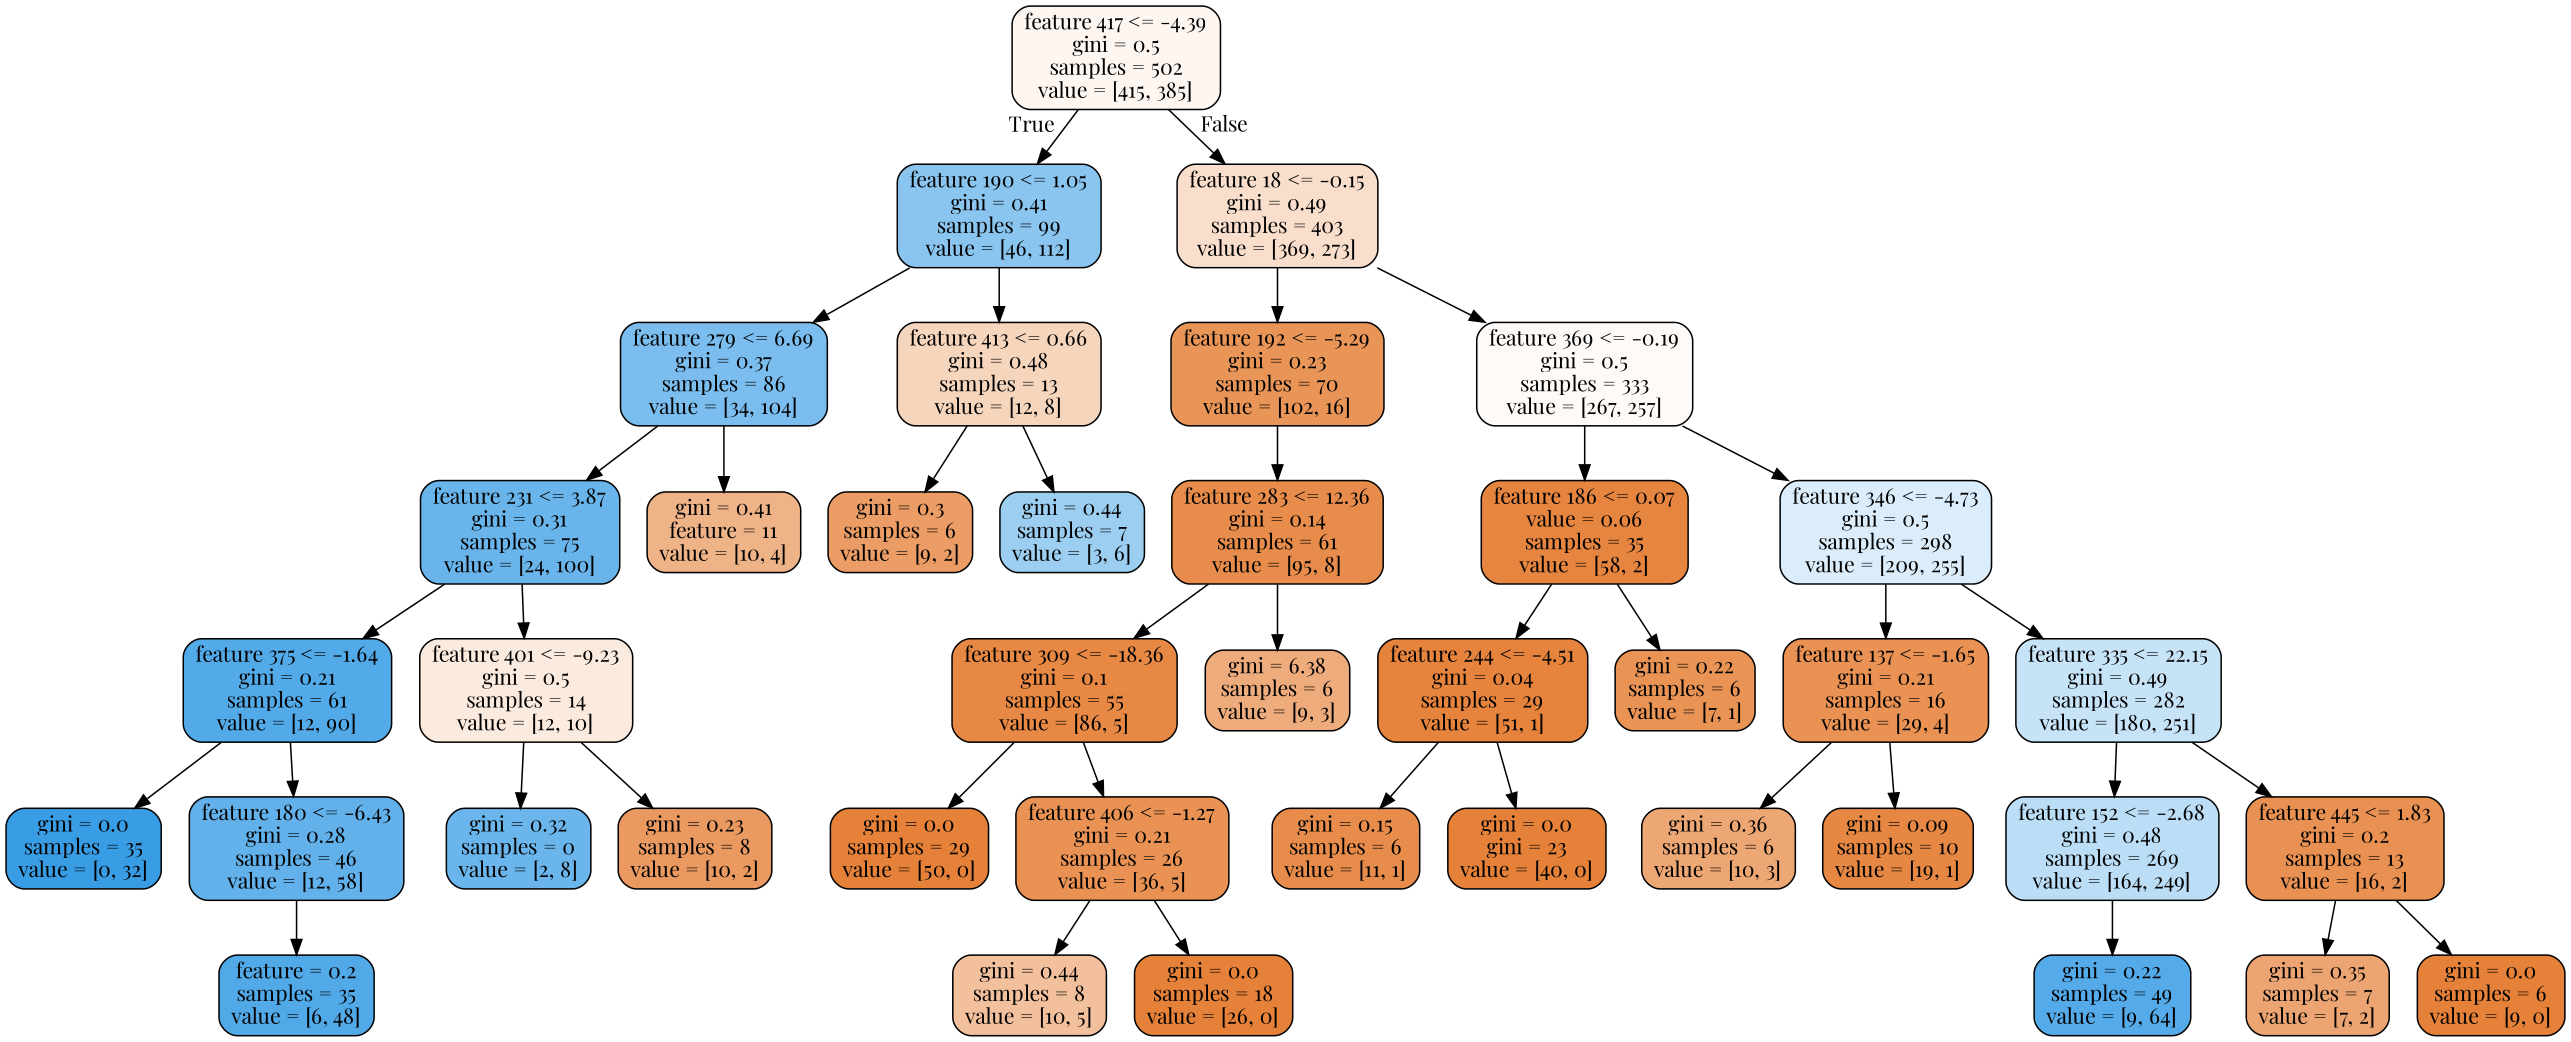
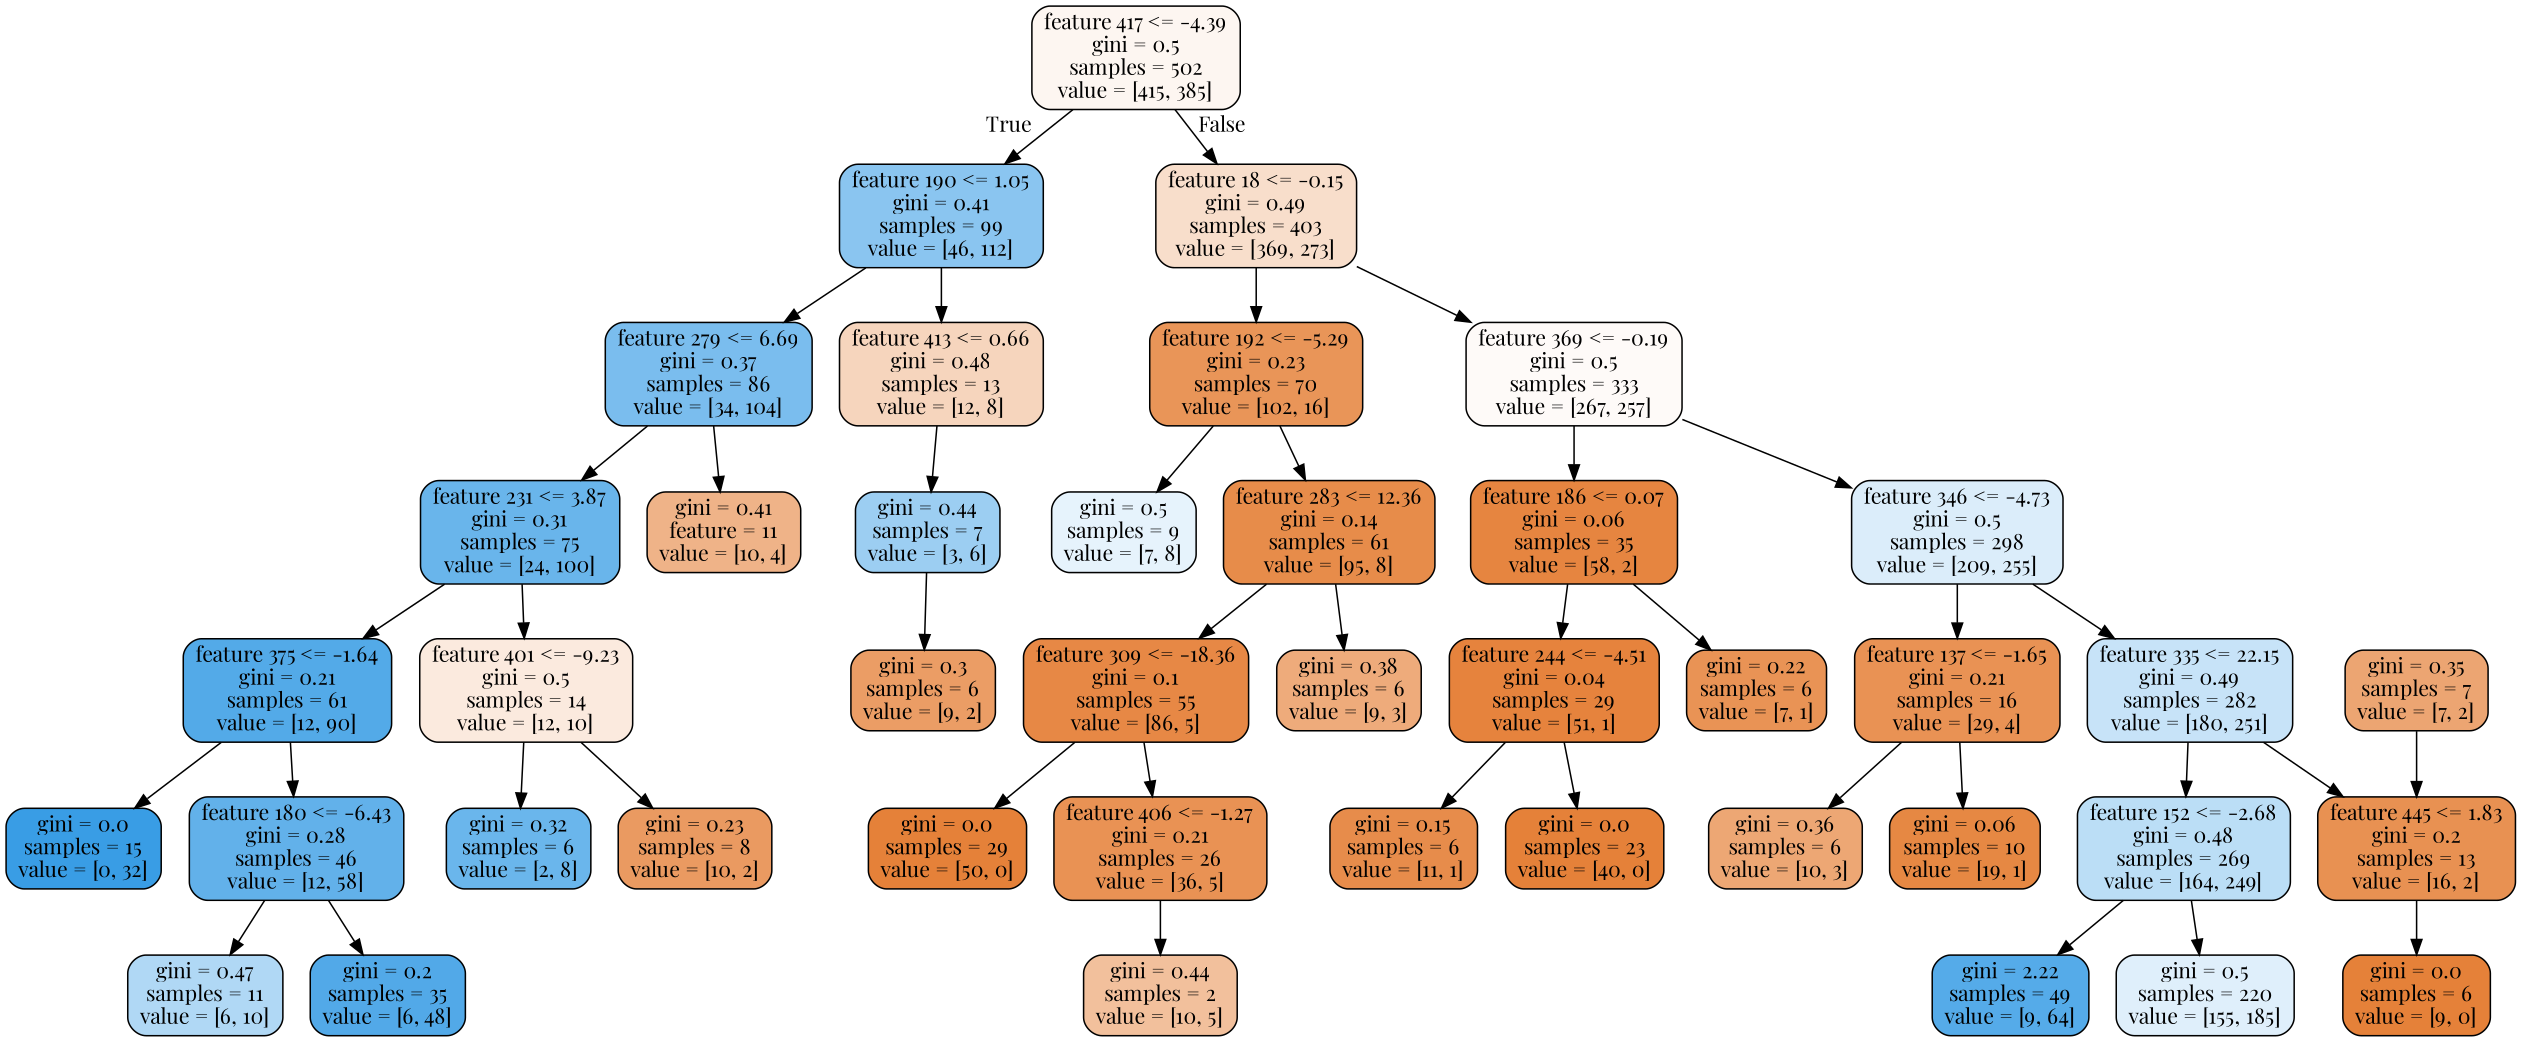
  digraph {
    fontname="Playfair Display"
    node [color=black fillcolor="#e58139" fontname="Playfair Display" shape=box style="filled, rounded"]
    edge [fontname="Playfair Display"]
    n1 [fillcolor="#fdf6f1" label="feature 417 <= -4.39\ngini = 0.5\nsamples = 502\nvalue = [415, 385]"]
    n2 [fillcolor="#8ac5f0" label="feature 190 <= 1.05\ngini = 0.41\nsamples = 99\nvalue = [46, 112]"]
    n3 [fillcolor="#f8decb" label="feature 18 <= -0.15\ngini = 0.49\nsamples = 403\nvalue = [369, 273]"]
    n4 [fillcolor="#7abdee" label="feature 279 <= 6.69\ngini = 0.37\nsamples = 86\nvalue = [34, 104]"]
    n5 [fillcolor="#f6d5bd" label="feature 413 <= 0.66\ngini = 0.48\nsamples = 13\nvalue = [12, 8]"]
    n6 [fillcolor="#e99558" label="feature 192 <= -5.29\ngini = 0.23\nsamples = 70\nvalue = [102, 16]"]
    n7 [fillcolor="#fefaf8" label="feature 369 <= -0.19\ngini = 0.5\nsamples = 333\nvalue = [267, 257]"]
    n8 [fillcolor="#69b5eb" label="feature 231 <= 3.87\ngini = 0.31\nsamples = 75\nvalue = [24, 100]"]
    n9 [fillcolor="#efb388" label="gini = 0.41\nfeature = 11\nvalue = [10, 4]"]
    n10 [fillcolor="#eb9d65" label="gini = 0.3\nsamples = 6\nvalue = [9, 2]"]
    n11 [fillcolor="#9ccef2" label="gini = 0.44\nsamples = 7\nvalue = [3, 6]"]
    n12 [fillcolor="#53aae8" label="feature 375 <= -1.64\ngini = 0.21\nsamples = 61\nvalue = [12, 90]"]
    n13 [fillcolor="#fbeade" label="feature 401 <= -9.23\ngini = 0.5\nsamples = 14\nvalue = [12, 10]"]
-   n14 [fillcolor="#399de5" label="gini = 0.0\nsamples = 35\nvalue = [0, 32]"]
+   n14 [fillcolor="#399de5" label="gini = 0.0\nsamples = 15\nvalue = [0, 32]"]
    n15 [fillcolor="#62b1ea" label="feature 180 <= -6.43\ngini = 0.28\nsamples = 46\nvalue = [12, 58]"]
-   n16 [fillcolor="#6ab6ec" label="gini = 0.32\nsamples = 0\nvalue = [2, 8]"]
+   n16 [fillcolor="#6ab6ec" label="gini = 0.32\nsamples = 6\nvalue = [2, 8]"]
    n17 [fillcolor="#ea9a61" label="gini = 0.23\nsamples = 8\nvalue = [10, 2]"]
-   n19 [fillcolor="#52a9e8" label="feature = 0.2\nsamples = 35\nvalue = [6, 48]"]
+   n18 [fillcolor="#b0d8f5" label="gini = 0.47\nsamples = 11\nvalue = [6, 10]"]
+   n19 [fillcolor="#52a9e8" label="gini = 0.2\nsamples = 35\nvalue = [6, 48]"]
+   n20 [fillcolor="#e6f3fc" label="gini = 0.5\nsamples = 9\nvalue = [7, 8]"]
    n21 [fillcolor="#e78c4a" label="feature 283 <= 12.36\ngini = 0.14\nsamples = 61\nvalue = [95, 8]"]
-   n22 [fillcolor="#e68540" label="feature 186 <= 0.07\nvalue = 0.06\nsamples = 35\nvalue = [58, 2]"]
+   n22 [fillcolor="#e68540" label="feature 186 <= 0.07\ngini = 0.06\nsamples = 35\nvalue = [58, 2]"]
    n23 [fillcolor="#dbedfa" label="feature 346 <= -4.73\ngini = 0.5\nsamples = 298\nvalue = [209, 255]"]
    n24 [fillcolor="#e78845" label="feature 309 <= -18.36\ngini = 0.1\nsamples = 55\nvalue = [86, 5]"]
-   n25 [fillcolor="#eeab7b" label="gini = 6.38\nsamples = 6\nvalue = [9, 3]"]
+   n25 [fillcolor="#eeab7b" label="gini = 0.38\nsamples = 6\nvalue = [9, 3]"]
    n26 [label="gini = 0.0\nsamples = 29\nvalue = [50, 0]"]
    n27 [fillcolor="#e99254" label="feature 406 <= -1.27\ngini = 0.21\nsamples = 26\nvalue = [36, 5]"]
-   n28 [fillcolor="#f2c09c" label="gini = 0.44\nsamples = 8\nvalue = [10, 5]"]
-   n29 [label="gini = 0.0\nsamples = 18\nvalue = [26, 0]"]
+   n28 [fillcolor="#f2c09c" label="gini = 0.44\nsamples = 2\nvalue = [10, 5]"]
    n30 [fillcolor="#e6833d" label="feature 244 <= -4.51\ngini = 0.04\nsamples = 29\nvalue = [51, 1]"]
    n31 [fillcolor="#e99355" label="gini = 0.22\nsamples = 6\nvalue = [7, 1]"]
    n32 [fillcolor="#e99254" label="feature 137 <= -1.65\ngini = 0.21\nsamples = 16\nvalue = [29, 4]"]
    n33 [fillcolor="#c7e3f8" label="feature 335 <= 22.15\ngini = 0.49\nsamples = 282\nvalue = [180, 251]"]
    n34 [fillcolor="#e78c4b" label="gini = 0.15\nsamples = 6\nvalue = [11, 1]"]
-   n35 [label="gini = 0.0\ngini = 23\nvalue = [40, 0]"]
+   n35 [label="gini = 0.0\nsamples = 23\nvalue = [40, 0]"]
    n36 [fillcolor="#eda774" label="gini = 0.36\nsamples = 6\nvalue = [10, 3]"]
-   n37 [fillcolor="#e68843" label="gini = 0.09\nsamples = 10\nvalue = [19, 1]"]
+   n37 [fillcolor="#e68843" label="gini = 0.06\nsamples = 10\nvalue = [19, 1]"]
    n38 [fillcolor="#bbdef6" label="feature 152 <= -2.68\ngini = 0.48\nsamples = 269\nvalue = [164, 249]"]
    n39 [fillcolor="#e89152" label="feature 445 <= 1.83\ngini = 0.2\nsamples = 13\nvalue = [16, 2]"]
-   n40 [fillcolor="#55abe9" label="gini = 0.22\nsamples = 49\nvalue = [9, 64]"]
+   n40 [fillcolor="#55abe9" label="gini = 2.22\nsamples = 49\nvalue = [9, 64]"]
+   n41 [fillcolor="#dfeffb" label="gini = 0.5\nsamples = 220\nvalue = [155, 185]"]
    n42 [fillcolor="#eca572" label="gini = 0.35\nsamples = 7\nvalue = [7, 2]"]
    n43 [label="gini = 0.0\nsamples = 6\nvalue = [9, 0]"]
    n1 -> n2 [headlabel=True labelangle=45 labeldistance=2.5]
    n1 -> n3 [headlabel=False labelangle=-45 labeldistance=2.5]
    n2 -> n4
    n2 -> n5
    n3 -> n6
    n3 -> n7
    n4 -> n8
    n4 -> n9
-   n5 -> n10
+   n11 -> n10
    n5 -> n11
+   n6 -> n20
    n6 -> n21
    n7 -> n22
    n7 -> n23
    n8 -> n12
    n8 -> n13
    n12 -> n14
    n12 -> n15
    n13 -> n16
    n13 -> n17
+   n15 -> n18
    n15 -> n19
    n21 -> n24
    n21 -> n25
    n22 -> n30
    n22 -> n31
    n23 -> n32
    n23 -> n33
    n24 -> n26
    n24 -> n27
    n27 -> n28
-   n27 -> n29
    n30 -> n34
    n30 -> n35
    n32 -> n36
    n32 -> n37
    n33 -> n38
    n33 -> n39
    n38 -> n40
-   n39 -> n42
+   n38 -> n41
+   n42 -> n39
    n39 -> n43
  }
